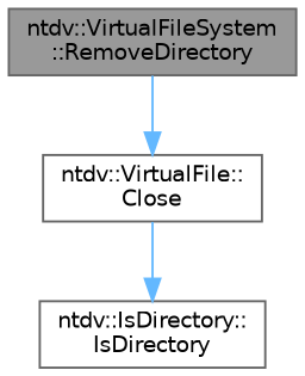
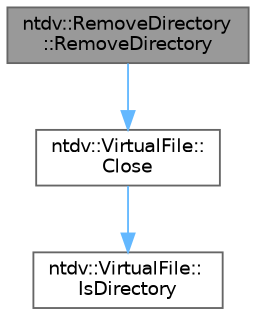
  digraph {
    rankdir=TB
    node [color=grey40 fillcolor=white fontname=Helvetica fontsize=10 shape=box style=filled]
    edge [color=steelblue1 fontname=Helvetica fontsize=10 labelfontname=Helvetica labelfontsize=10 style=solid]
-   n1 [color=gray40 fillcolor=grey60 fontcolor=black height=0.2 label="ntdv::VirtualFileSystem\l::RemoveDirectory" width=0.4]
+   n1 [color=gray40 fillcolor=grey60 fontcolor=black height=0.2 label="ntdv::RemoveDirectory\l::RemoveDirectory" width=0.4]
    n2 [height=0.2 label="ntdv::VirtualFile::\lClose" width=0.4]
-   n3 [height=0.2 label="ntdv::IsDirectory::\lIsDirectory" width=0.4]
+   n3 [height=0.2 label="ntdv::VirtualFile::\lIsDirectory" width=0.4]
    n1 -> n2
    n2 -> n3
  }
